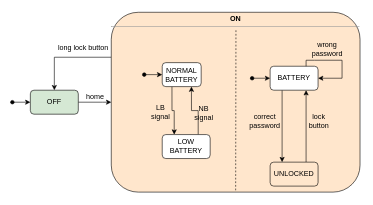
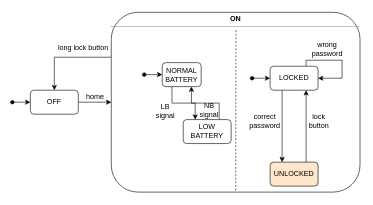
  <mxCell id="0" />
  <mxCell id="1" parent="0" />
  <mxCell id="2" style="edgeStyle=orthogonalEdgeStyle;rounded=0;orthogonalLoop=1;jettySize=auto;html=1;exitX=0;exitY=0.25;exitDx=0;exitDy=0;entryX=0.5;entryY=0;entryDx=0;entryDy=0;" edge="1" parent="1" source="4" target="7"><mxGeometry relative="1" as="geometry" /></mxCell>
  <mxCell id="3" value="long lock button" style="text;html=1;resizable=0;points=[];align=center;verticalAlign=middle;labelBackgroundColor=none;" vertex="1" connectable="0" parent="2"><mxGeometry x="-0.084" y="-2" relative="1" as="geometry"><mxPoint x="21" y="-13" as="offset" /></mxGeometry></mxCell>
- <mxCell id="4" value="&lt;p style=&quot;margin: 0px ; margin-top: 4px ; text-align: center&quot;&gt;&lt;b&gt;ON&lt;/b&gt;&lt;br&gt;&lt;/p&gt;&lt;hr size=&quot;1&quot;&gt;&lt;div style=&quot;height: 2px&quot;&gt;&lt;/div&gt;" style="verticalAlign=top;align=left;overflow=fill;fontSize=12;fontFamily=Helvetica;html=1;rounded=1;fillColor=#ffe6cc;" vertex="1" parent="1"><mxGeometry x="185" y="20" width="415" height="300" as="geometry" /></mxCell>
+ <mxCell id="4" value="&lt;p style=&quot;margin: 0px ; margin-top: 4px ; text-align: center&quot;&gt;&lt;b&gt;ON&lt;/b&gt;&lt;br&gt;&lt;/p&gt;&lt;hr size=&quot;1&quot;&gt;&lt;div style=&quot;height: 2px&quot;&gt;&lt;/div&gt;" style="verticalAlign=top;align=left;overflow=fill;fontSize=12;fontFamily=Helvetica;html=1;rounded=1;" vertex="1" parent="1"><mxGeometry x="185" y="20" width="415" height="300" as="geometry" /></mxCell>
  <mxCell id="5" style="edgeStyle=orthogonalEdgeStyle;rounded=0;orthogonalLoop=1;jettySize=auto;html=1;exitX=1;exitY=0.5;exitDx=0;exitDy=0;" edge="1" parent="1" source="7" target="4"><mxGeometry relative="1" as="geometry"><Array as="points"><mxPoint x="170" y="170" /><mxPoint x="170" y="170" /></Array></mxGeometry></mxCell>
  <mxCell id="6" value="home" style="text;html=1;resizable=0;points=[];align=center;verticalAlign=middle;labelBackgroundColor=none;" vertex="1" connectable="0" parent="5"><mxGeometry x="0.143" y="14" relative="1" as="geometry"><mxPoint x="-4" y="4" as="offset" /></mxGeometry></mxCell>
- <mxCell id="7" value="OFF" style="rounded=1;whiteSpace=wrap;html=1;fillColor=#d5e8d4;" vertex="1" parent="1"><mxGeometry x="50" y="150" width="80" height="40" as="geometry" /></mxCell>
+ <mxCell id="7" value="OFF" style="rounded=1;whiteSpace=wrap;html=1;" vertex="1" parent="1"><mxGeometry x="50" y="150" width="80" height="40" as="geometry" /></mxCell>
  <mxCell id="8" style="edgeStyle=orthogonalEdgeStyle;rounded=0;orthogonalLoop=1;jettySize=auto;html=1;exitX=0.25;exitY=1;exitDx=0;exitDy=0;entryX=0.25;entryY=0;entryDx=0;entryDy=0;startArrow=none;startFill=0;" edge="1" parent="1" source="10" target="13"><mxGeometry relative="1" as="geometry"><Array as="points"><mxPoint x="470" y="150" /><mxPoint x="470" y="270" /></Array></mxGeometry></mxCell>
  <mxCell id="9" value="&lt;div&gt;correct&lt;/div&gt;&lt;div&gt;password&lt;br&gt;&lt;/div&gt;" style="text;html=1;resizable=0;points=[];align=center;verticalAlign=middle;labelBackgroundColor=none;" vertex="1" connectable="0" parent="8"><mxGeometry x="-0.393" y="10" relative="1" as="geometry"><mxPoint x="-40" y="14" as="offset" /></mxGeometry></mxCell>
- <mxCell id="10" value="BATTERY" style="rounded=1;whiteSpace=wrap;html=1;" vertex="1" parent="1"><mxGeometry x="450" y="110" width="80" height="40" as="geometry" /></mxCell>
+ <mxCell id="10" value="LOCKED" style="rounded=1;whiteSpace=wrap;html=1;" vertex="1" parent="1"><mxGeometry x="450" y="110" width="80" height="40" as="geometry" /></mxCell>
  <mxCell id="11" style="edgeStyle=orthogonalEdgeStyle;rounded=0;orthogonalLoop=1;jettySize=auto;html=1;exitX=0.75;exitY=0;exitDx=0;exitDy=0;entryX=0.75;entryY=1;entryDx=0;entryDy=0;startArrow=none;startFill=0;" edge="1" parent="1" source="13" target="10"><mxGeometry relative="1" as="geometry"><Array as="points"><mxPoint x="510" y="270" /><mxPoint x="510" y="150" /></Array></mxGeometry></mxCell>
  <mxCell id="12" value="&lt;div&gt;lock&lt;/div&gt;&lt;div&gt;button&lt;br&gt;&lt;/div&gt;" style="text;html=1;resizable=0;points=[];align=center;verticalAlign=middle;labelBackgroundColor=none;" vertex="1" connectable="0" parent="11"><mxGeometry x="0.224" relative="1" as="geometry"><mxPoint x="20" y="4" as="offset" /></mxGeometry></mxCell>
  <mxCell id="13" value="UNLOCKED" style="rounded=1;whiteSpace=wrap;html=1;fillColor=#ffe6cc;" vertex="1" parent="1"><mxGeometry x="450" y="270" width="80" height="40" as="geometry" /></mxCell>
  <mxCell id="14" value="" style="endArrow=classic;html=1;entryX=0;entryY=0.5;entryDx=0;entryDy=0;startArrow=oval;startFill=1;" edge="1" parent="1" target="7"><mxGeometry width="50" height="50" relative="1" as="geometry"><mxPoint x="20" y="170" as="sourcePoint" /><mxPoint x="100" y="310" as="targetPoint" /></mxGeometry></mxCell>
  <mxCell id="15" style="edgeStyle=orthogonalEdgeStyle;rounded=0;orthogonalLoop=1;jettySize=auto;html=1;exitX=0.75;exitY=0;exitDx=0;exitDy=0;entryX=1;entryY=0.5;entryDx=0;entryDy=0;startArrow=none;startFill=0;" edge="1" parent="1" source="10" target="10"><mxGeometry relative="1" as="geometry"><Array as="points"><mxPoint x="524" y="100" /><mxPoint x="570" y="100" /><mxPoint x="570" y="144" /></Array></mxGeometry></mxCell>
  <mxCell id="16" value="&lt;div&gt;wrong &lt;br&gt;&lt;/div&gt;&lt;div&gt;password&lt;/div&gt;" style="text;html=1;resizable=0;points=[];align=center;verticalAlign=middle;labelBackgroundColor=none;" vertex="1" connectable="0" parent="15"><mxGeometry x="-0.114" relative="1" as="geometry"><mxPoint x="-18" y="-20" as="offset" /></mxGeometry></mxCell>
  <mxCell id="17" value="" style="endArrow=classic;html=1;entryX=0;entryY=0.5;entryDx=0;entryDy=0;startArrow=oval;startFill=1;" edge="1" parent="1" target="10"><mxGeometry width="50" height="50" relative="1" as="geometry"><mxPoint x="420" y="130" as="sourcePoint" /><mxPoint x="230" y="570" as="targetPoint" /></mxGeometry></mxCell>
  <mxCell id="18" value="" style="endArrow=none;dashed=1;html=1;entryX=0.5;entryY=1;entryDx=0;entryDy=0;" edge="1" parent="1" target="4"><mxGeometry width="50" height="50" relative="1" as="geometry"><mxPoint x="393" y="50" as="sourcePoint" /><mxPoint x="220" y="600" as="targetPoint" /></mxGeometry></mxCell>
  <mxCell id="19" style="edgeStyle=orthogonalEdgeStyle;rounded=0;orthogonalLoop=1;jettySize=auto;html=1;exitX=0.75;exitY=0;exitDx=0;exitDy=0;entryX=0.75;entryY=1;entryDx=0;entryDy=0;startArrow=none;startFill=0;" edge="1" parent="1" source="21" target="24"><mxGeometry relative="1" as="geometry" /></mxCell>
  <mxCell id="20" value="&lt;div&gt;NB&lt;/div&gt;&lt;div&gt;signal&lt;br&gt;&lt;/div&gt;" style="text;html=1;resizable=0;points=[];align=center;verticalAlign=middle;labelBackgroundColor=none;" vertex="1" connectable="0" parent="19"><mxGeometry x="0.275" relative="1" as="geometry"><mxPoint x="20" y="11" as="offset" /></mxGeometry></mxCell>
- <mxCell id="21" value="&lt;div&gt;LOW&lt;/div&gt;&lt;div&gt;BATTERY&lt;br&gt;&lt;/div&gt;" style="rounded=1;whiteSpace=wrap;html=1;" vertex="1" parent="1"><mxGeometry x="270" y="224" width="80" height="40" as="geometry" /></mxCell>
+ <mxCell id="21" value="&lt;div&gt;LOW&lt;/div&gt;&lt;div&gt;BATTERY&lt;br&gt;&lt;/div&gt;" style="rounded=1;whiteSpace=wrap;html=1;" vertex="1" parent="1"><mxGeometry x="305" y="199" width="80" height="40" as="geometry" /></mxCell>
  <mxCell id="22" style="edgeStyle=orthogonalEdgeStyle;rounded=0;orthogonalLoop=1;jettySize=auto;html=1;exitX=0.25;exitY=1;exitDx=0;exitDy=0;entryX=0.25;entryY=0;entryDx=0;entryDy=0;startArrow=none;startFill=0;" edge="1" parent="1" source="24" target="21"><mxGeometry relative="1" as="geometry" /></mxCell>
  <mxCell id="23" value="&lt;div&gt;LB&lt;/div&gt;&lt;div&gt;signal&lt;br&gt;&lt;/div&gt;" style="text;html=1;resizable=0;points=[];align=center;verticalAlign=middle;labelBackgroundColor=none;" vertex="1" connectable="0" parent="22"><mxGeometry x="-0.275" y="-2" relative="1" as="geometry"><mxPoint x="-18" y="11" as="offset" /></mxGeometry></mxCell>
  <mxCell id="24" value="&lt;div&gt;NORMAL&lt;br&gt;&lt;/div&gt;&lt;div&gt;BATTERY&lt;br&gt;&lt;/div&gt;" style="rounded=1;whiteSpace=wrap;html=1;" vertex="1" parent="1"><mxGeometry x="270" y="104" width="65" height="40" as="geometry" /></mxCell>
  <mxCell id="25" value="" style="endArrow=classic;html=1;entryX=0;entryY=0.5;entryDx=0;entryDy=0;startArrow=oval;startFill=1;" edge="1" parent="1" target="24"><mxGeometry width="50" height="50" relative="1" as="geometry"><mxPoint x="240" y="124" as="sourcePoint" /><mxPoint x="260" y="284" as="targetPoint" /></mxGeometry></mxCell>
